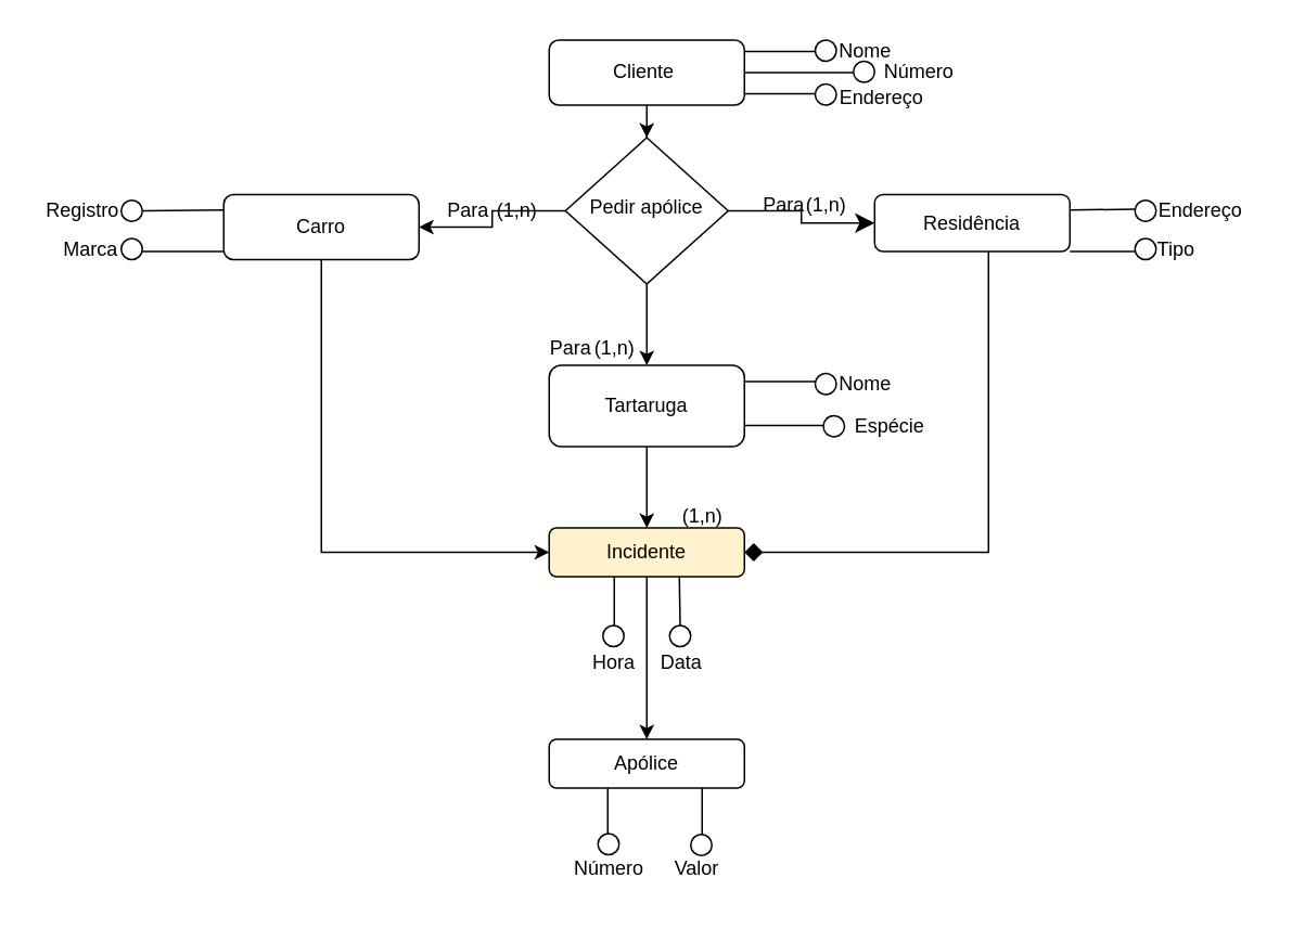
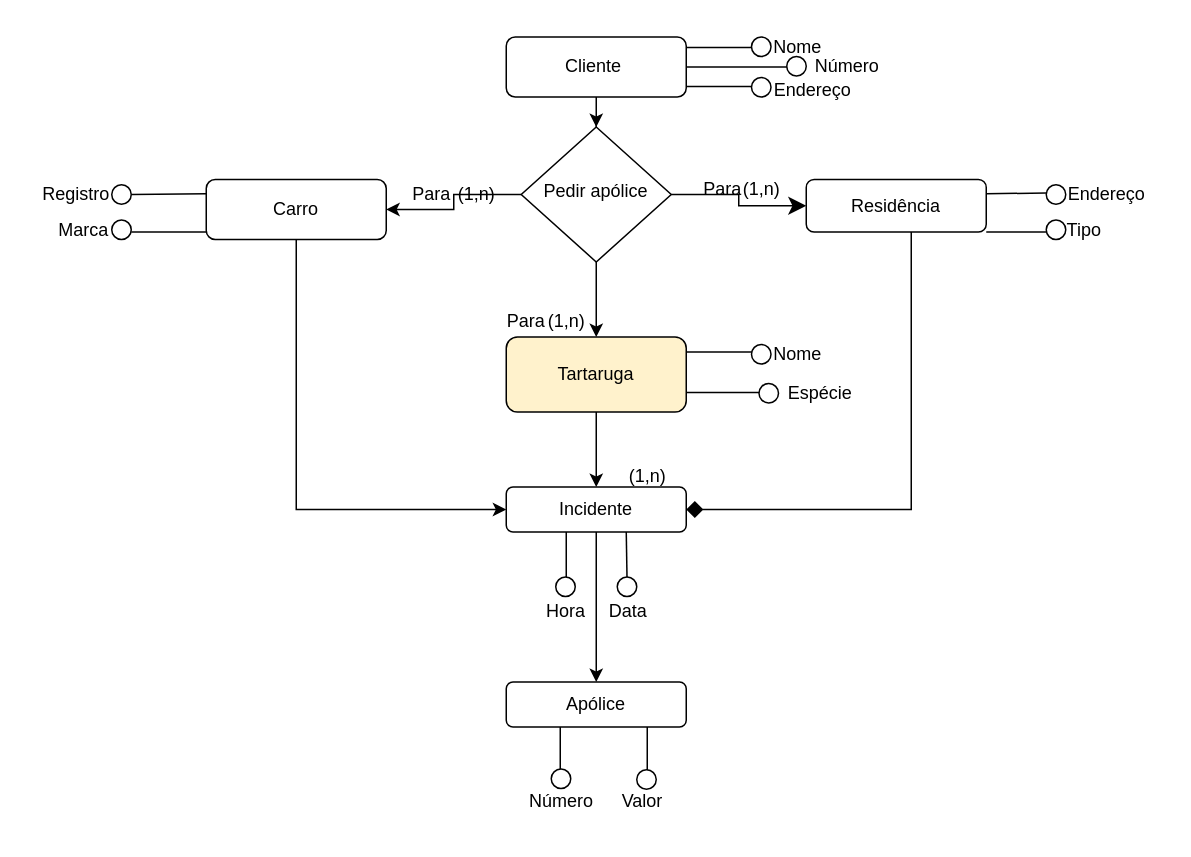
  <mxCell id="0" />
  <mxCell id="1" parent="0" />
  <mxCell id="2" style="edgeStyle=orthogonalEdgeStyle;rounded=0;orthogonalLoop=1;jettySize=auto;html=1;exitX=0.5;exitY=1;exitDx=0;exitDy=0;" parent="1" source="3" target="21" edge="1"><mxGeometry relative="1" as="geometry"><mxPoint x="307" y="339" as="targetPoint" /><Array as="points"><mxPoint x="197" y="339" /></Array></mxGeometry></mxCell>
  <mxCell id="3" value="Carro" style="rounded=1;whiteSpace=wrap;html=1;fontSize=12;glass=0;strokeWidth=1;shadow=0;" parent="1" vertex="1"><mxGeometry x="137" y="119" width="120" height="40" as="geometry" /></mxCell>
  <mxCell id="4" value="" style="edgeStyle=orthogonalEdgeStyle;rounded=0;orthogonalLoop=1;jettySize=auto;html=1;" parent="1" source="7" target="11" edge="1"><mxGeometry relative="1" as="geometry" /></mxCell>
  <mxCell id="5" value="" style="edgeStyle=orthogonalEdgeStyle;rounded=0;orthogonalLoop=1;jettySize=auto;html=1;" parent="1" source="7" target="3" edge="1"><mxGeometry relative="1" as="geometry" /></mxCell>
  <mxCell id="6" value="" style="edgeStyle=orthogonalEdgeStyle;rounded=0;orthogonalLoop=1;jettySize=auto;html=1;endSize=9;" parent="1" source="7" target="9" edge="1"><mxGeometry relative="1" as="geometry" /></mxCell>
  <mxCell id="7" value="Pedir apólice" style="rhombus;whiteSpace=wrap;html=1;shadow=0;fontFamily=Helvetica;fontSize=12;align=center;strokeWidth=1;spacing=6;spacingTop=-4;" parent="1" vertex="1"><mxGeometry x="347" y="84" width="100" height="90" as="geometry" /></mxCell>
  <mxCell id="8" style="edgeStyle=orthogonalEdgeStyle;rounded=0;orthogonalLoop=1;jettySize=auto;html=1;endSize=9;entryX=1;entryY=0.5;entryDx=0;entryDy=0;endArrow=diamond;" parent="1" source="9" target="21" edge="1"><mxGeometry relative="1" as="geometry"><mxPoint x="597" y="344" as="targetPoint" /><Array as="points"><mxPoint x="607" y="339" /></Array></mxGeometry></mxCell>
  <mxCell id="9" value="Residência" style="rounded=1;whiteSpace=wrap;html=1;fontSize=12;glass=0;strokeWidth=1;shadow=0;" parent="1" vertex="1"><mxGeometry x="537" y="119" width="120" height="35" as="geometry" /></mxCell>
  <mxCell id="10" value="" style="edgeStyle=orthogonalEdgeStyle;rounded=0;orthogonalLoop=1;jettySize=auto;html=1;" parent="1" source="11" edge="1"><mxGeometry relative="1" as="geometry"><mxPoint x="397" y="324" as="targetPoint" /></mxGeometry></mxCell>
- <mxCell id="11" value="Tartaruga" style="rounded=1;whiteSpace=wrap;html=1;fontSize=12;glass=0;strokeWidth=1;shadow=0;" parent="1" vertex="1"><mxGeometry x="337" y="224" width="120" height="50" as="geometry" /></mxCell>
+ <mxCell id="11" value="Tartaruga" style="rounded=1;whiteSpace=wrap;html=1;fontSize=12;glass=0;strokeWidth=1;shadow=0;fillColor=#fff2cc;" parent="1" vertex="1"><mxGeometry x="337" y="224" width="120" height="50" as="geometry" /></mxCell>
  <mxCell id="12" value="" style="edgeStyle=orthogonalEdgeStyle;rounded=0;orthogonalLoop=1;jettySize=auto;html=1;" parent="1" source="13" target="7" edge="1"><mxGeometry relative="1" as="geometry" /></mxCell>
  <mxCell id="13" value="Cliente&amp;nbsp;" style="whiteSpace=wrap;html=1;rounded=1;glass=0;strokeWidth=1;shadow=0;" parent="1" vertex="1"><mxGeometry x="337" y="24" width="120" height="40" as="geometry" /></mxCell>
  <mxCell id="14" value="Para" style="text;html=1;align=center;verticalAlign=middle;resizable=0;points=[];autosize=1;strokeColor=none;fillColor=none;" parent="1" vertex="1"><mxGeometry x="330" y="204" width="40" height="20" as="geometry" /></mxCell>
  <mxCell id="15" value="Para" style="text;html=1;align=center;verticalAlign=middle;resizable=0;points=[];autosize=1;strokeColor=none;fillColor=none;" parent="1" vertex="1"><mxGeometry x="267" y="119" width="40" height="20" as="geometry" /></mxCell>
  <mxCell id="16" value="Para" style="text;html=1;align=center;verticalAlign=middle;resizable=0;points=[];autosize=1;strokeColor=none;fillColor=none;" parent="1" vertex="1"><mxGeometry x="460.5" y="115.5" width="40" height="20" as="geometry" /></mxCell>
  <mxCell id="17" value="(1,n)" style="text;html=1;align=center;verticalAlign=middle;resizable=0;points=[];autosize=1;strokeColor=none;fillColor=none;" parent="1" vertex="1"><mxGeometry x="356.5" y="204" width="40" height="20" as="geometry" /></mxCell>
  <mxCell id="18" value="(1,n)" style="text;html=1;align=center;verticalAlign=middle;resizable=0;points=[];autosize=1;strokeColor=none;fillColor=none;" parent="1" vertex="1"><mxGeometry x="297" y="119" width="40" height="20" as="geometry" /></mxCell>
  <mxCell id="19" value="(1,n)" style="text;html=1;align=center;verticalAlign=middle;resizable=0;points=[];autosize=1;strokeColor=none;fillColor=none;" parent="1" vertex="1"><mxGeometry x="487" y="115.5" width="40" height="20" as="geometry" /></mxCell>
  <mxCell id="20" value="" style="edgeStyle=orthogonalEdgeStyle;rounded=0;orthogonalLoop=1;jettySize=auto;html=1;" edge="1" parent="1" source="21" target="60"><mxGeometry relative="1" as="geometry" /></mxCell>
- <mxCell id="21" value="Incidente" style="whiteSpace=wrap;html=1;rounded=1;glass=0;strokeWidth=1;shadow=0;fillColor=#fff2cc;" parent="1" vertex="1"><mxGeometry x="337" y="324" width="120" height="30" as="geometry" /></mxCell>
+ <mxCell id="21" value="Incidente" style="whiteSpace=wrap;html=1;rounded=1;glass=0;strokeWidth=1;shadow=0;" parent="1" vertex="1"><mxGeometry x="337" y="324" width="120" height="30" as="geometry" /></mxCell>
  <mxCell id="22" value="" style="endArrow=none;html=1;rounded=0;" parent="1" edge="1"><mxGeometry width="50" height="50" relative="1" as="geometry"><mxPoint x="457" y="57" as="sourcePoint" /><mxPoint x="507" y="57" as="targetPoint" /></mxGeometry></mxCell>
  <mxCell id="23" value="" style="endArrow=none;html=1;rounded=0;" parent="1" edge="1"><mxGeometry width="50" height="50" relative="1" as="geometry"><mxPoint x="457" y="44" as="sourcePoint" /><mxPoint x="527" y="44" as="targetPoint" /></mxGeometry></mxCell>
  <mxCell id="24" value="" style="endArrow=none;html=1;rounded=0;startArrow=none;" parent="1" source="56" edge="1"><mxGeometry width="50" height="50" relative="1" as="geometry"><mxPoint x="417" y="354" as="sourcePoint" /><mxPoint x="417" y="394" as="targetPoint" /></mxGeometry></mxCell>
  <mxCell id="25" value="" style="endArrow=none;html=1;rounded=0;" parent="1" edge="1"><mxGeometry width="50" height="50" relative="1" as="geometry"><mxPoint x="457" y="31" as="sourcePoint" /><mxPoint x="507" y="31" as="targetPoint" /></mxGeometry></mxCell>
  <mxCell id="26" value="" style="endArrow=none;html=1;rounded=0;" parent="1" edge="1"><mxGeometry width="50" height="50" relative="1" as="geometry"><mxPoint x="457" y="261" as="sourcePoint" /><mxPoint x="507" y="261" as="targetPoint" /></mxGeometry></mxCell>
  <mxCell id="27" value="" style="endArrow=none;html=1;rounded=0;" parent="1" edge="1"><mxGeometry width="50" height="50" relative="1" as="geometry"><mxPoint x="457" y="234" as="sourcePoint" /><mxPoint x="507" y="234" as="targetPoint" /></mxGeometry></mxCell>
  <mxCell id="28" value="" style="endArrow=none;html=1;rounded=0;" parent="1" edge="1"><mxGeometry width="50" height="50" relative="1" as="geometry"><mxPoint x="87" y="154" as="sourcePoint" /><mxPoint x="137" y="154" as="targetPoint" /></mxGeometry></mxCell>
  <mxCell id="29" value="" style="endArrow=none;html=1;rounded=0;startArrow=none;" parent="1" source="42" edge="1"><mxGeometry width="50" height="50" relative="1" as="geometry"><mxPoint x="87" y="128.5" as="sourcePoint" /><mxPoint x="137" y="128.5" as="targetPoint" /></mxGeometry></mxCell>
  <mxCell id="30" value="" style="endArrow=none;html=1;rounded=0;startArrow=none;" parent="1" source="40" edge="1"><mxGeometry width="50" height="50" relative="1" as="geometry"><mxPoint x="657" y="154" as="sourcePoint" /><mxPoint x="707" y="154" as="targetPoint" /></mxGeometry></mxCell>
  <mxCell id="31" value="" style="endArrow=none;html=1;rounded=0;startArrow=none;" parent="1" source="38" edge="1"><mxGeometry width="50" height="50" relative="1" as="geometry"><mxPoint x="657" y="128.5" as="sourcePoint" /><mxPoint x="707" y="128.5" as="targetPoint" /></mxGeometry></mxCell>
  <mxCell id="32" value="" style="endArrow=none;html=1;rounded=0;" parent="1" edge="1"><mxGeometry width="50" height="50" relative="1" as="geometry"><mxPoint x="377" y="354" as="sourcePoint" /><mxPoint x="377" y="394" as="targetPoint" /></mxGeometry></mxCell>
  <mxCell id="33" value="" style="ellipse;whiteSpace=wrap;html=1;aspect=fixed;strokeWidth=1;" parent="1" vertex="1"><mxGeometry x="370" y="384" width="13" height="13" as="geometry" /></mxCell>
  <mxCell id="34" value="" style="ellipse;whiteSpace=wrap;html=1;aspect=fixed;strokeWidth=1;" parent="1" vertex="1"><mxGeometry x="505.5" y="255" width="13" height="13" as="geometry" /></mxCell>
  <mxCell id="35" value="" style="ellipse;whiteSpace=wrap;html=1;aspect=fixed;strokeWidth=1;" parent="1" vertex="1"><mxGeometry x="500.5" y="229" width="13" height="13" as="geometry" /></mxCell>
  <mxCell id="36" value="" style="ellipse;whiteSpace=wrap;html=1;aspect=fixed;strokeWidth=1;" parent="1" vertex="1"><mxGeometry x="524" y="37" width="13" height="13" as="geometry" /></mxCell>
  <mxCell id="37" value="" style="ellipse;whiteSpace=wrap;html=1;aspect=fixed;strokeWidth=1;" parent="1" vertex="1"><mxGeometry x="74" y="146" width="13" height="13" as="geometry" /></mxCell>
  <mxCell id="38" value="" style="ellipse;whiteSpace=wrap;html=1;aspect=fixed;strokeWidth=1;" parent="1" vertex="1"><mxGeometry x="697" y="122.5" width="13" height="13" as="geometry" /></mxCell>
  <mxCell id="39" value="" style="endArrow=none;html=1;rounded=0;entryX=0;entryY=0.423;entryDx=0;entryDy=0;entryPerimeter=0;" parent="1" target="38" edge="1"><mxGeometry width="50" height="50" relative="1" as="geometry"><mxPoint x="657" y="128.5" as="sourcePoint" /><mxPoint x="697" y="129" as="targetPoint" /></mxGeometry></mxCell>
  <mxCell id="40" value="" style="ellipse;whiteSpace=wrap;html=1;aspect=fixed;strokeWidth=1;" parent="1" vertex="1"><mxGeometry x="697" y="146" width="13" height="13" as="geometry" /></mxCell>
  <mxCell id="41" value="" style="endArrow=none;html=1;rounded=0;" parent="1" edge="1"><mxGeometry width="50" height="50" relative="1" as="geometry"><mxPoint x="657" y="154" as="sourcePoint" /><mxPoint x="697" y="154" as="targetPoint" /></mxGeometry></mxCell>
  <mxCell id="42" value="" style="ellipse;whiteSpace=wrap;html=1;aspect=fixed;strokeWidth=1;" parent="1" vertex="1"><mxGeometry x="74" y="122.5" width="13" height="13" as="geometry" /></mxCell>
  <mxCell id="43" value="" style="endArrow=none;html=1;rounded=0;" parent="1" target="42" edge="1"><mxGeometry width="50" height="50" relative="1" as="geometry"><mxPoint x="87" y="128.5" as="sourcePoint" /><mxPoint x="137" y="128.5" as="targetPoint" /></mxGeometry></mxCell>
  <mxCell id="44" value="" style="ellipse;whiteSpace=wrap;html=1;aspect=fixed;strokeWidth=1;" parent="1" vertex="1"><mxGeometry x="500.5" y="24" width="13" height="13" as="geometry" /></mxCell>
  <mxCell id="45" value="" style="ellipse;whiteSpace=wrap;html=1;aspect=fixed;strokeWidth=1;" parent="1" vertex="1"><mxGeometry x="500.5" y="51" width="13" height="13" as="geometry" /></mxCell>
  <mxCell id="46" value="Nome" style="text;html=1;align=center;verticalAlign=middle;resizable=0;points=[];autosize=1;strokeColor=none;fillColor=none;" parent="1" vertex="1"><mxGeometry x="505.5" y="20.5" width="50" height="20" as="geometry" /></mxCell>
  <mxCell id="47" value="Endereço" style="text;html=1;align=center;verticalAlign=middle;resizable=0;points=[];autosize=1;strokeColor=none;fillColor=none;" parent="1" vertex="1"><mxGeometry x="505.5" y="50" width="70" height="20" as="geometry" /></mxCell>
  <mxCell id="48" value="Número" style="text;html=1;align=center;verticalAlign=middle;resizable=0;points=[];autosize=1;strokeColor=none;fillColor=none;" parent="1" vertex="1"><mxGeometry x="533.5" y="34" width="60" height="20" as="geometry" /></mxCell>
  <mxCell id="49" value="Endereço" style="text;html=1;align=center;verticalAlign=middle;resizable=0;points=[];autosize=1;strokeColor=none;fillColor=none;" parent="1" vertex="1"><mxGeometry x="702" y="119" width="70" height="20" as="geometry" /></mxCell>
  <mxCell id="50" value="Tipo" style="text;html=1;align=center;verticalAlign=middle;resizable=0;points=[];autosize=1;strokeColor=none;fillColor=none;" parent="1" vertex="1"><mxGeometry x="702" y="142.5" width="40" height="20" as="geometry" /></mxCell>
  <mxCell id="51" value="(1,n)" style="text;html=1;align=center;verticalAlign=middle;resizable=0;points=[];autosize=1;strokeColor=none;fillColor=none;" parent="1" vertex="1"><mxGeometry x="411" y="307" width="40" height="20" as="geometry" /></mxCell>
  <mxCell id="52" value="Registro" style="text;html=1;align=center;verticalAlign=middle;resizable=0;points=[];autosize=1;strokeColor=none;fillColor=none;" parent="1" vertex="1"><mxGeometry x="20" y="119" width="60" height="20" as="geometry" /></mxCell>
  <mxCell id="53" value="Marca" style="text;html=1;align=center;verticalAlign=middle;resizable=0;points=[];autosize=1;strokeColor=none;fillColor=none;" parent="1" vertex="1"><mxGeometry x="30" y="142.5" width="50" height="20" as="geometry" /></mxCell>
  <mxCell id="54" value="Espécie" style="text;html=1;align=center;verticalAlign=middle;resizable=0;points=[];autosize=1;strokeColor=none;fillColor=none;" parent="1" vertex="1"><mxGeometry x="515.5" y="251.5" width="60" height="20" as="geometry" /></mxCell>
  <mxCell id="55" value="Nome" style="text;html=1;align=center;verticalAlign=middle;resizable=0;points=[];autosize=1;strokeColor=none;fillColor=none;" parent="1" vertex="1"><mxGeometry x="505.5" y="225.5" width="50" height="20" as="geometry" /></mxCell>
  <mxCell id="56" value="" style="ellipse;whiteSpace=wrap;html=1;aspect=fixed;strokeWidth=1;" parent="1" vertex="1"><mxGeometry x="411" y="384" width="13" height="13" as="geometry" /></mxCell>
  <mxCell id="57" value="" style="endArrow=none;html=1;rounded=0;" parent="1" target="56" edge="1"><mxGeometry width="50" height="50" relative="1" as="geometry"><mxPoint x="417" y="354" as="sourcePoint" /><mxPoint x="417" y="394" as="targetPoint" /></mxGeometry></mxCell>
  <mxCell id="58" value="Data" style="text;html=1;align=center;verticalAlign=middle;resizable=0;points=[];autosize=1;strokeColor=none;fillColor=none;" parent="1" vertex="1"><mxGeometry x="397.5" y="397" width="40" height="20" as="geometry" /></mxCell>
  <mxCell id="59" value="Hora" style="text;html=1;strokeColor=none;fillColor=none;align=center;verticalAlign=middle;whiteSpace=wrap;rounded=0;" parent="1" vertex="1"><mxGeometry x="346.5" y="392" width="60" height="30" as="geometry" /></mxCell>
  <mxCell id="60" value="Apólice" style="whiteSpace=wrap;html=1;rounded=1;glass=0;strokeWidth=1;shadow=0;" vertex="1" parent="1"><mxGeometry x="337" y="454" width="120" height="30" as="geometry" /></mxCell>
  <mxCell id="61" value="" style="endArrow=none;html=1;rounded=0;" edge="1" parent="1"><mxGeometry width="50" height="50" relative="1" as="geometry"><mxPoint x="373" y="484" as="sourcePoint" /><mxPoint x="373" y="514" as="targetPoint" /></mxGeometry></mxCell>
  <mxCell id="62" value="" style="endArrow=none;html=1;rounded=0;" edge="1" parent="1"><mxGeometry width="50" height="50" relative="1" as="geometry"><mxPoint x="431" y="484" as="sourcePoint" /><mxPoint x="431" y="514" as="targetPoint" /></mxGeometry></mxCell>
  <mxCell id="63" value="Número" style="text;html=1;strokeColor=none;fillColor=none;align=center;verticalAlign=middle;whiteSpace=wrap;rounded=0;" vertex="1" parent="1"><mxGeometry x="343.5" y="519" width="60" height="30" as="geometry" /></mxCell>
  <mxCell id="64" value="Valor" style="text;html=1;strokeColor=none;fillColor=none;align=center;verticalAlign=middle;whiteSpace=wrap;rounded=0;" vertex="1" parent="1"><mxGeometry x="397.5" y="519" width="60" height="30" as="geometry" /></mxCell>
  <mxCell id="65" value="" style="ellipse;whiteSpace=wrap;html=1;aspect=fixed;strokeWidth=1;" vertex="1" parent="1"><mxGeometry x="424" y="512.5" width="13" height="13" as="geometry" /></mxCell>
  <mxCell id="66" value="" style="ellipse;whiteSpace=wrap;html=1;aspect=fixed;strokeWidth=1;" vertex="1" parent="1"><mxGeometry x="367" y="512" width="13" height="13" as="geometry" /></mxCell>
